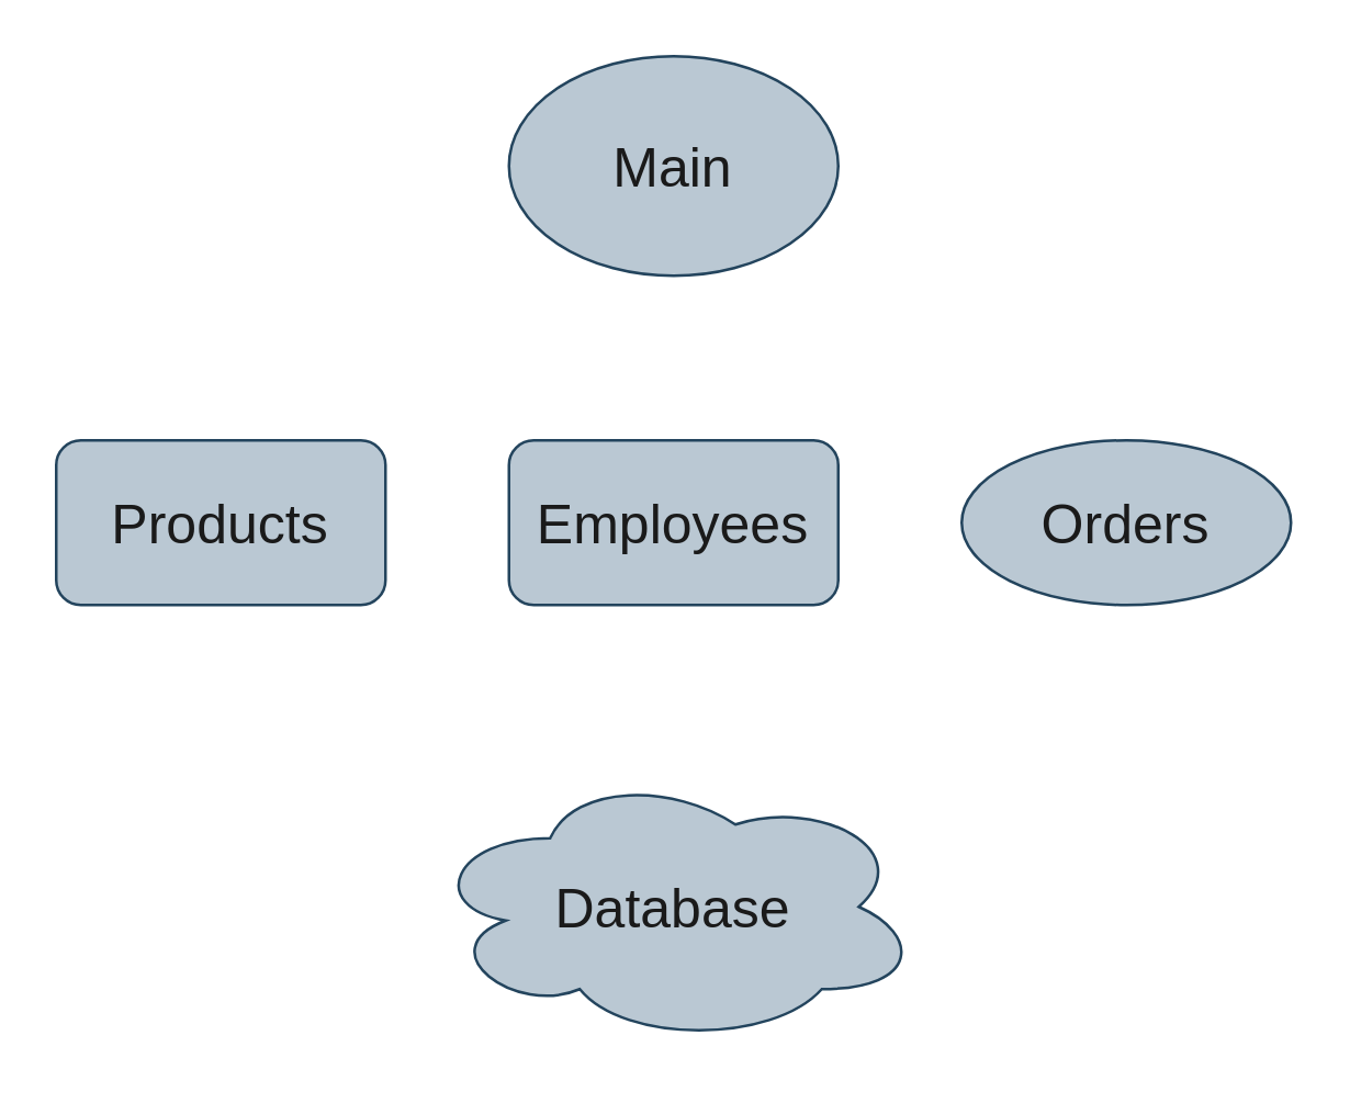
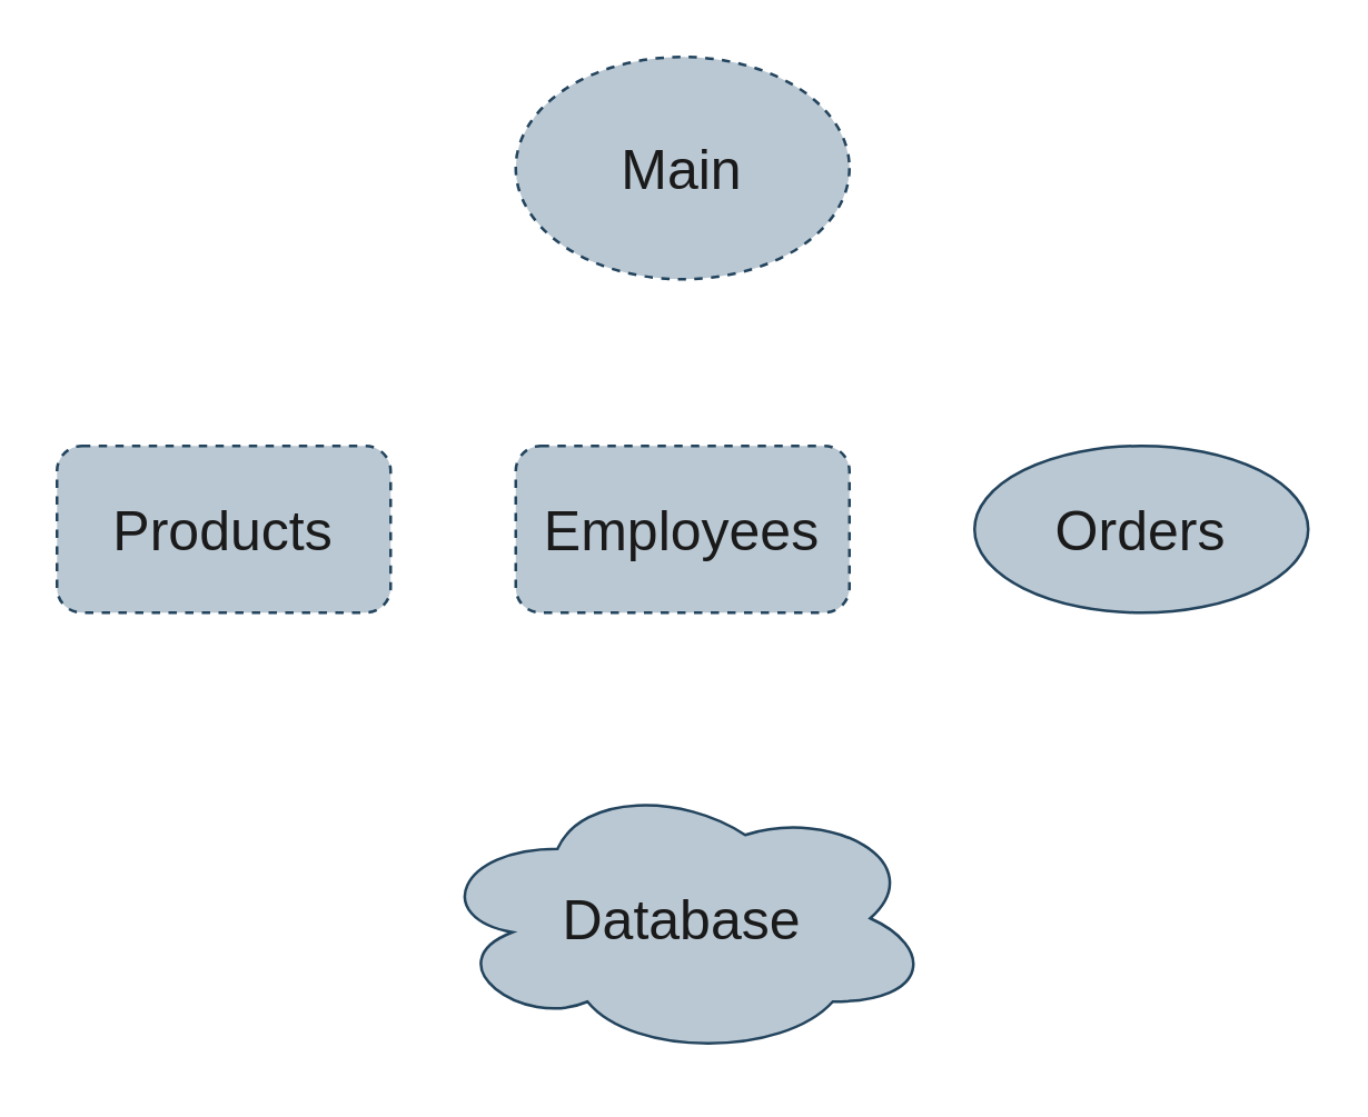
  <mxCell id="0" />
  <mxCell id="1" parent="0" />
  <mxCell id="2" style="edgeStyle=none;html=1;exitX=0.5;exitY=1;exitDx=0;exitDy=0;entryX=0.5;entryY=0;entryDx=0;entryDy=0;strokeColor=#FFFFFF;strokeWidth=3;fontSize=20;fontColor=#1A1A1A;" edge="1" parent="1" source="4" target="8"><mxGeometry relative="1" as="geometry" /></mxCell>
  <mxCell id="3" style="edgeStyle=none;html=1;exitX=1;exitY=1;exitDx=0;exitDy=0;entryX=0.5;entryY=0;entryDx=0;entryDy=0;strokeColor=#FFFFFF;strokeWidth=3;fontSize=20;fontColor=#1A1A1A;" edge="1" parent="1" source="4" target="10"><mxGeometry relative="1" as="geometry" /></mxCell>
- <mxCell id="4" value="Main" style="ellipse;whiteSpace=wrap;html=1;fillColor=#BAC8D3;strokeColor=#23445D;fontColor=#1A1A1A;fontSize=20;" vertex="1" parent="1"><mxGeometry x="185" y="20" width="120" height="80" as="geometry" /></mxCell>
- <mxCell id="5" style="edgeStyle=none;html=1;exitX=0.5;exitY=1;exitDx=0;exitDy=0;entryX=0.25;entryY=0.25;entryDx=0;entryDy=0;entryPerimeter=0;strokeColor=#FFFFFF;strokeWidth=3;fontSize=20;fontColor=#1A1A1A;" edge="1" parent="1" source="6" target="11"><mxGeometry relative="1" as="geometry" /></mxCell>
- <mxCell id="6" value="Products" style="rounded=1;whiteSpace=wrap;html=1;strokeColor=#23445D;fontSize=20;fontColor=#1A1A1A;fillColor=#BAC8D3;" vertex="1" parent="1"><mxGeometry x="20" y="160" width="120" height="60" as="geometry" /></mxCell>
- <mxCell id="8" value="Employees" style="rounded=1;whiteSpace=wrap;html=1;strokeColor=#23445D;fontSize=20;fontColor=#1A1A1A;fillColor=#BAC8D3;" vertex="1" parent="1"><mxGeometry x="185" y="160" width="120" height="60" as="geometry" /></mxCell>
+ <mxCell id="4" value="Main" style="ellipse;whiteSpace=wrap;html=1;fillColor=#BAC8D3;strokeColor=#23445D;fontColor=#1A1A1A;fontSize=20;dashed=1;" vertex="1" parent="1"><mxGeometry x="185" y="20" width="120" height="80" as="geometry" /></mxCell>
+ <mxCell id="5" style="edgeStyle=none;html=1;exitX=0.5;exitY=1;exitDx=0;exitDy=0;strokeColor=#FFFFFF;strokeWidth=3;fontSize=20;fontColor=#1A1A1A;" edge="1" parent="1" source="6" target="8"><mxGeometry relative="1" as="geometry" /></mxCell>
+ <mxCell id="6" value="Products" style="rounded=1;whiteSpace=wrap;html=1;strokeColor=#23445D;fontSize=20;fontColor=#1A1A1A;fillColor=#BAC8D3;dashed=1;" vertex="1" parent="1"><mxGeometry x="20" y="160" width="120" height="60" as="geometry" /></mxCell>
+ <mxCell id="7" style="edgeStyle=none;html=1;exitX=0.5;exitY=1;exitDx=0;exitDy=0;entryX=0.5;entryY=0.11;entryDx=0;entryDy=0;entryPerimeter=0;strokeColor=#FFFFFF;strokeWidth=3;fontSize=20;fontColor=#1A1A1A;" edge="1" parent="1" source="8" target="11"><mxGeometry relative="1" as="geometry" /></mxCell>
+ <mxCell id="8" value="Employees" style="rounded=1;whiteSpace=wrap;html=1;strokeColor=#23445D;fontSize=20;fontColor=#1A1A1A;fillColor=#BAC8D3;dashed=1;" vertex="1" parent="1"><mxGeometry x="185" y="160" width="120" height="60" as="geometry" /></mxCell>
  <mxCell id="9" style="edgeStyle=none;html=1;exitX=0.5;exitY=1;exitDx=0;exitDy=0;entryX=0.88;entryY=0.25;entryDx=0;entryDy=0;entryPerimeter=0;strokeColor=#FFFFFF;strokeWidth=3;fontSize=20;fontColor=#1A1A1A;" edge="1" parent="1" source="10" target="11"><mxGeometry relative="1" as="geometry" /></mxCell>
  <mxCell id="10" value="Orders" style="ellipse;whiteSpace=wrap;html=1;strokeColor=#23445D;fontSize=20;fontColor=#1A1A1A;fillColor=#BAC8D3;" vertex="1" parent="1"><mxGeometry x="350" y="160" width="120" height="60" as="geometry" /></mxCell>
  <mxCell id="11" value="Database" style="ellipse;shape=cloud;whiteSpace=wrap;html=1;strokeColor=#23445D;fontSize=20;fontColor=#1A1A1A;fillColor=#BAC8D3;" vertex="1" parent="1"><mxGeometry x="155" y="280" width="180" height="100" as="geometry" /></mxCell>
